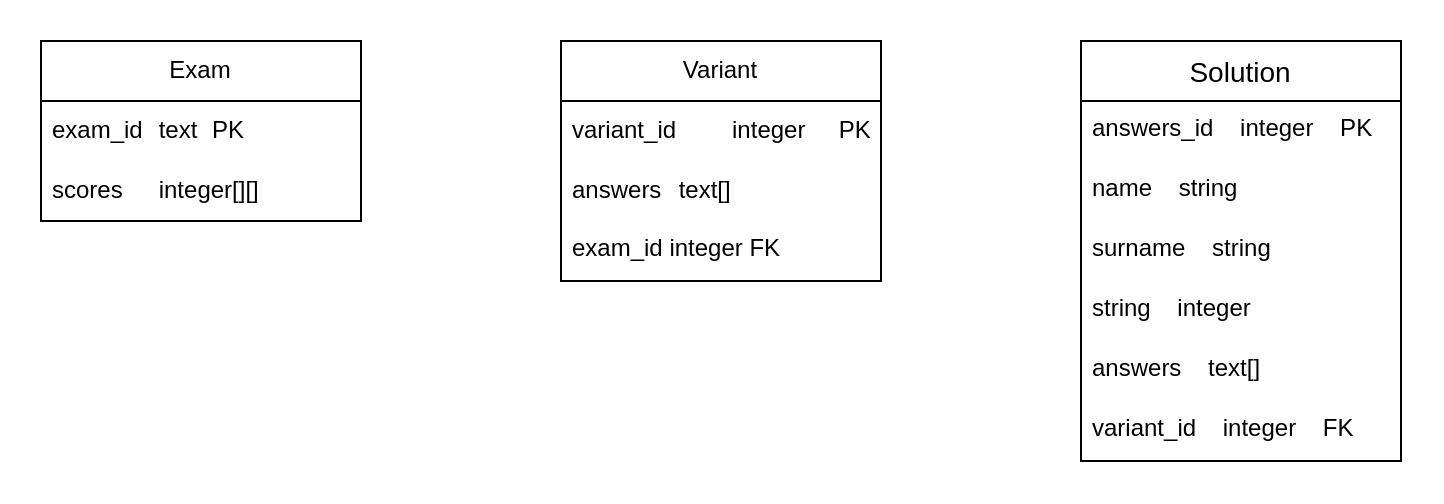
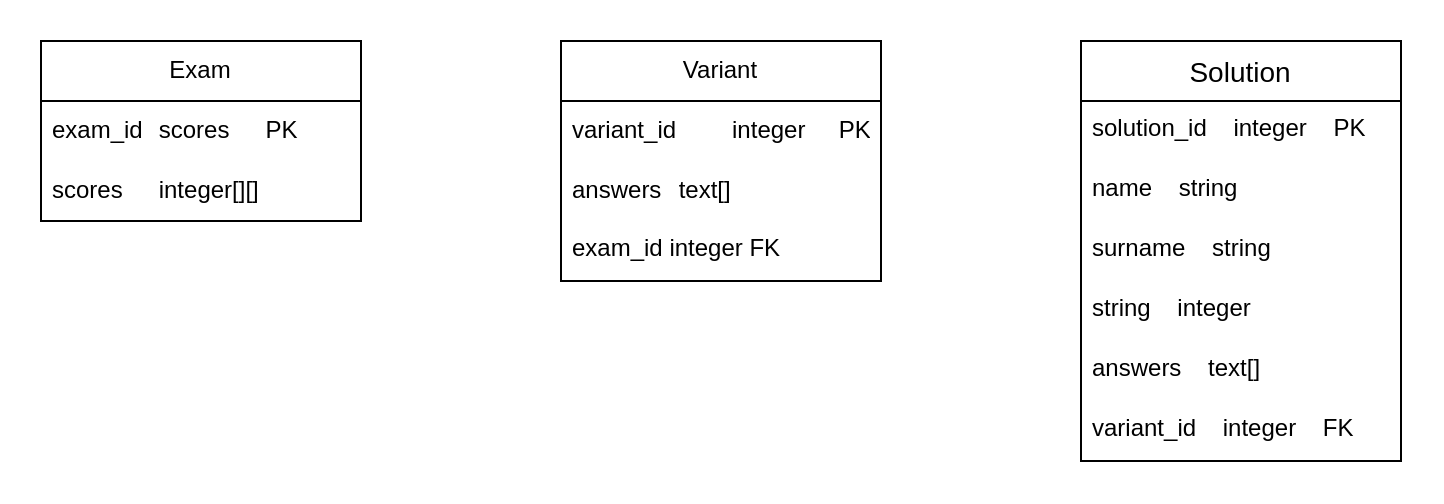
  <mxCell id="0" />
  <mxCell id="1" parent="0" />
  <mxCell id="2" value="Exam" style="swimlane;fontStyle=0;childLayout=stackLayout;horizontal=1;startSize=30;horizontalStack=0;resizeParent=1;resizeParentMax=0;resizeLast=0;collapsible=1;marginBottom=0;whiteSpace=wrap;html=1;" parent="1" vertex="1"><mxGeometry x="20" y="20" width="160" height="90" as="geometry" /></mxCell>
- <mxCell id="3" value="exam_id&lt;span style=&quot;white-space: pre;&quot;&gt;&#09;&lt;/span&gt;text &lt;span style=&quot;white-space: pre;&quot;&gt;&#09;&lt;/span&gt;PK" style="text;strokeColor=none;fillColor=none;align=left;verticalAlign=middle;spacingLeft=4;spacingRight=4;overflow=hidden;points=[[0,0.5],[1,0.5]];portConstraint=eastwest;rotatable=0;whiteSpace=wrap;html=1;" parent="2" vertex="1"><mxGeometry y="30" width="160" height="30" as="geometry" /></mxCell>
+ <mxCell id="3" value="exam_id&lt;span style=&quot;white-space: pre;&quot;&gt;&#09;&lt;/span&gt;scores &lt;span style=&quot;white-space: pre;&quot;&gt;&#09;&lt;/span&gt;PK" style="text;strokeColor=none;fillColor=none;align=left;verticalAlign=middle;spacingLeft=4;spacingRight=4;overflow=hidden;points=[[0,0.5],[1,0.5]];portConstraint=eastwest;rotatable=0;whiteSpace=wrap;html=1;" parent="2" vertex="1"><mxGeometry y="30" width="160" height="30" as="geometry" /></mxCell>
  <mxCell id="4" value="scores&lt;span style=&quot;white-space: pre;&quot;&gt;&#09;&lt;/span&gt;integer[][]" style="text;strokeColor=none;fillColor=none;align=left;verticalAlign=middle;spacingLeft=4;spacingRight=4;overflow=hidden;points=[[0,0.5],[1,0.5]];portConstraint=eastwest;rotatable=0;whiteSpace=wrap;html=1;" parent="2" vertex="1"><mxGeometry y="60" width="160" height="30" as="geometry" /></mxCell>
  <mxCell id="5" value="Variant" style="swimlane;fontStyle=0;childLayout=stackLayout;horizontal=1;startSize=30;horizontalStack=0;resizeParent=1;resizeParentMax=0;resizeLast=0;collapsible=1;marginBottom=0;whiteSpace=wrap;html=1;" parent="1" vertex="1"><mxGeometry x="280" y="20" width="160" height="120" as="geometry"><mxRectangle x="340" y="40" width="80" height="30" as="alternateBounds" /></mxGeometry></mxCell>
  <mxCell id="6" value="variant_id&lt;span style=&quot;white-space: pre;&quot;&gt;&#09;&lt;/span&gt;integer&lt;span style=&quot;white-space: pre;&quot;&gt;&#09;&lt;/span&gt;PK" style="text;strokeColor=none;fillColor=none;align=left;verticalAlign=middle;spacingLeft=4;spacingRight=4;overflow=hidden;points=[[0,0.5],[1,0.5]];portConstraint=eastwest;rotatable=0;whiteSpace=wrap;html=1;" parent="5" vertex="1"><mxGeometry y="30" width="160" height="30" as="geometry" /></mxCell>
  <mxCell id="7" value="answers&lt;span style=&quot;white-space: pre;&quot;&gt;&#09;&lt;/span&gt;text[]" style="text;strokeColor=none;fillColor=none;align=left;verticalAlign=middle;spacingLeft=4;spacingRight=4;overflow=hidden;points=[[0,0.5],[1,0.5]];portConstraint=eastwest;rotatable=0;whiteSpace=wrap;html=1;" parent="5" vertex="1"><mxGeometry y="60" width="160" height="30" as="geometry" /></mxCell>
  <mxCell id="8" value="exam_id integer FK" style="text;strokeColor=none;fillColor=none;spacingLeft=4;spacingRight=4;overflow=hidden;rotatable=0;points=[[0,0.5],[1,0.5]];portConstraint=eastwest;fontSize=12;" parent="5" vertex="1"><mxGeometry y="90" width="160" height="30" as="geometry" /></mxCell>
  <mxCell id="9" value="Solution" style="swimlane;fontStyle=0;childLayout=stackLayout;horizontal=1;startSize=30;horizontalStack=0;resizeParent=1;resizeParentMax=0;resizeLast=0;collapsible=1;marginBottom=0;align=center;fontSize=14;" parent="1" vertex="1"><mxGeometry x="540" y="20" width="160" height="210" as="geometry" /></mxCell>
- <mxCell id="10" value="answers_id    integer    PK" style="text;strokeColor=none;fillColor=none;spacingLeft=4;spacingRight=4;overflow=hidden;rotatable=0;points=[[0,0.5],[1,0.5]];portConstraint=eastwest;fontSize=12;" parent="9" vertex="1"><mxGeometry y="30" width="160" height="30" as="geometry" /></mxCell>
+ <mxCell id="10" value="solution_id    integer    PK" style="text;strokeColor=none;fillColor=none;spacingLeft=4;spacingRight=4;overflow=hidden;rotatable=0;points=[[0,0.5],[1,0.5]];portConstraint=eastwest;fontSize=12;" parent="9" vertex="1"><mxGeometry y="30" width="160" height="30" as="geometry" /></mxCell>
  <mxCell id="11" value="name    string" style="text;strokeColor=none;fillColor=none;spacingLeft=4;spacingRight=4;overflow=hidden;rotatable=0;points=[[0,0.5],[1,0.5]];portConstraint=eastwest;fontSize=12;" parent="9" vertex="1"><mxGeometry y="60" width="160" height="30" as="geometry" /></mxCell>
  <mxCell id="12" value="surname    string" style="text;strokeColor=none;fillColor=none;spacingLeft=4;spacingRight=4;overflow=hidden;rotatable=0;points=[[0,0.5],[1,0.5]];portConstraint=eastwest;fontSize=12;" parent="9" vertex="1"><mxGeometry y="90" width="160" height="30" as="geometry" /></mxCell>
  <mxCell id="13" value="string    integer" style="text;strokeColor=none;fillColor=none;spacingLeft=4;spacingRight=4;overflow=hidden;rotatable=0;points=[[0,0.5],[1,0.5]];portConstraint=eastwest;fontSize=12;" parent="9" vertex="1"><mxGeometry y="120" width="160" height="30" as="geometry" /></mxCell>
  <mxCell id="14" value="answers    text[]    " style="text;strokeColor=none;fillColor=none;spacingLeft=4;spacingRight=4;overflow=hidden;rotatable=0;points=[[0,0.5],[1,0.5]];portConstraint=eastwest;fontSize=12;" parent="9" vertex="1"><mxGeometry y="150" width="160" height="30" as="geometry" /></mxCell>
  <mxCell id="15" value="variant_id    integer    FK    " style="text;strokeColor=none;fillColor=none;spacingLeft=4;spacingRight=4;overflow=hidden;rotatable=0;points=[[0,0.5],[1,0.5]];portConstraint=eastwest;fontSize=12;" parent="9" vertex="1"><mxGeometry y="180" width="160" height="30" as="geometry" /></mxCell>
